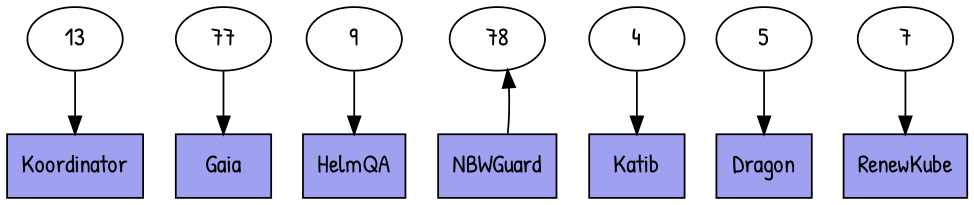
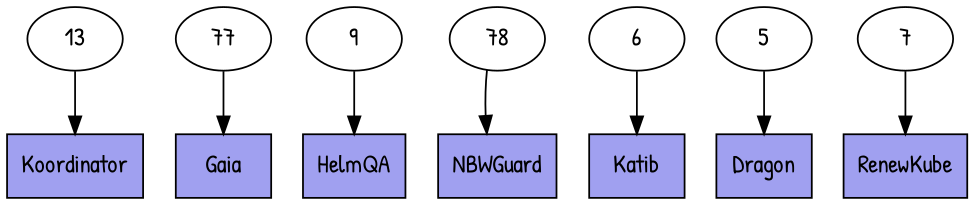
  digraph {
    fontname="Patrick Hand"
    node [fontname="Patrick Hand"]
    edge [fontname="Patrick Hand"]
    n1 [label=13]
    n2 [fillcolor="#a0a0f0" label=Koordinator shape=box style=filled]
    n3 [label=77]
    n4 [fillcolor="#a0a0f0" label=Gaia shape=box style=filled]
    n5 [label=9]
    n6 [fillcolor="#a0a0f0" label=HelmQA shape=box style=filled]
    n7 [label=78]
    n8 [fillcolor="#a0a0f0" label=NBWGuard shape=box style=filled]
-   n9 [label=4]
+   n9 [label=6]
    n10 [fillcolor="#a0a0f0" label=Katib shape=box style=filled]
    n11 [label=5]
    n12 [fillcolor="#a0a0f0" label=Dragon shape=box style=filled]
    n13 [label=7]
    n14 [fillcolor="#a0a0f0" label=RenewKube shape=box style=filled]
    n1 -> n2
    n3 -> n4
    n5 -> n6
-   n8 -> n7
+   n7 -> n8
    n9 -> n10
    n11 -> n12
    n13 -> n14
  }
